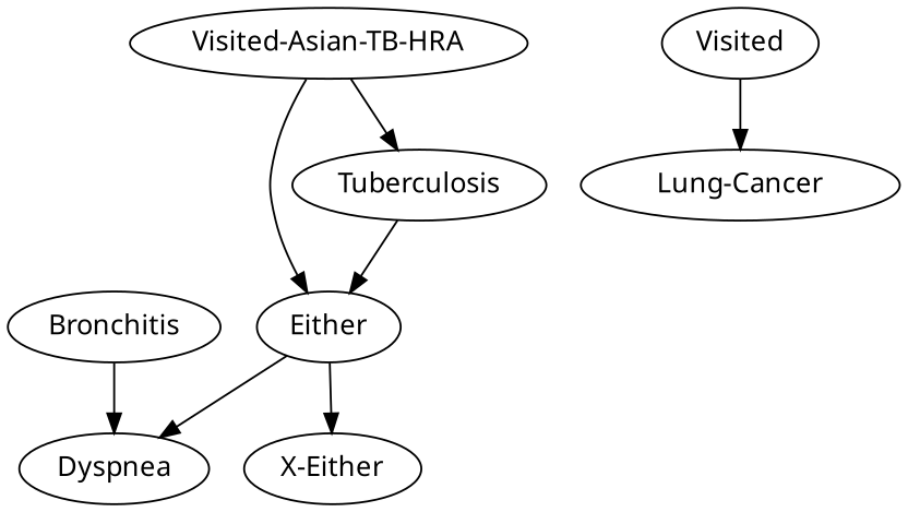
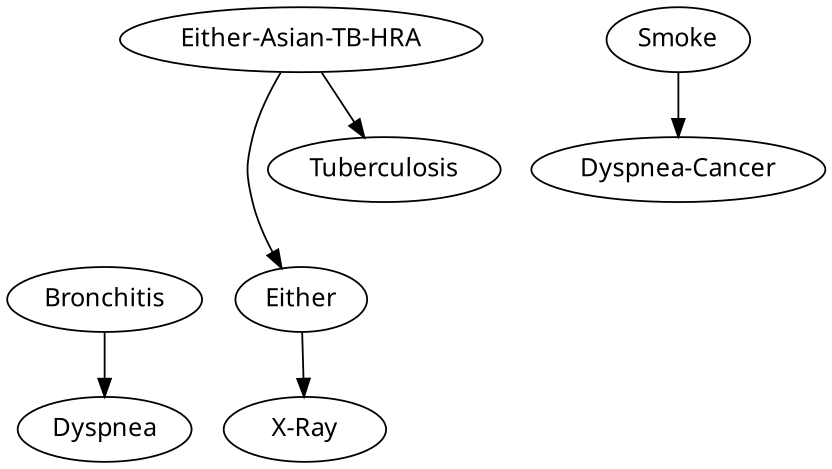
  strict digraph {
    fontname="Noto Sans"
    node [fontname="Noto Sans"]
    edge [fontname="Noto Sans"]
    Either
    Dyspnea
-   "X-Ray" [label="X-Either"]
+   "X-Ray"
    Tuberculosis
    Bronchitis
-   "Visited-Asian-TB-HRA"
-   Smoke [label=Visited]
-   "Lung-Cancer"
-   Either -> Dyspnea
+   "Visited-Asian-TB-HRA" [label="Either-Asian-TB-HRA"]
+   Smoke
+   "Lung-Cancer" [label="Dyspnea-Cancer"]
    Either -> "X-Ray"
-   Tuberculosis -> Either
    Bronchitis -> Dyspnea
    "Visited-Asian-TB-HRA" -> Either
    "Visited-Asian-TB-HRA" -> Tuberculosis
    Smoke -> "Lung-Cancer"
  }
